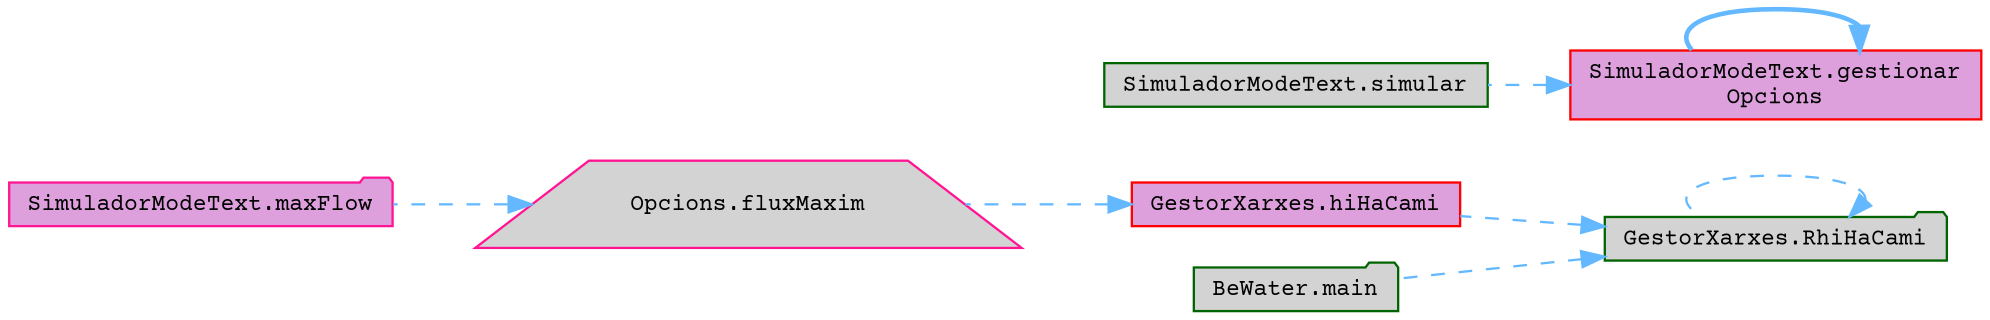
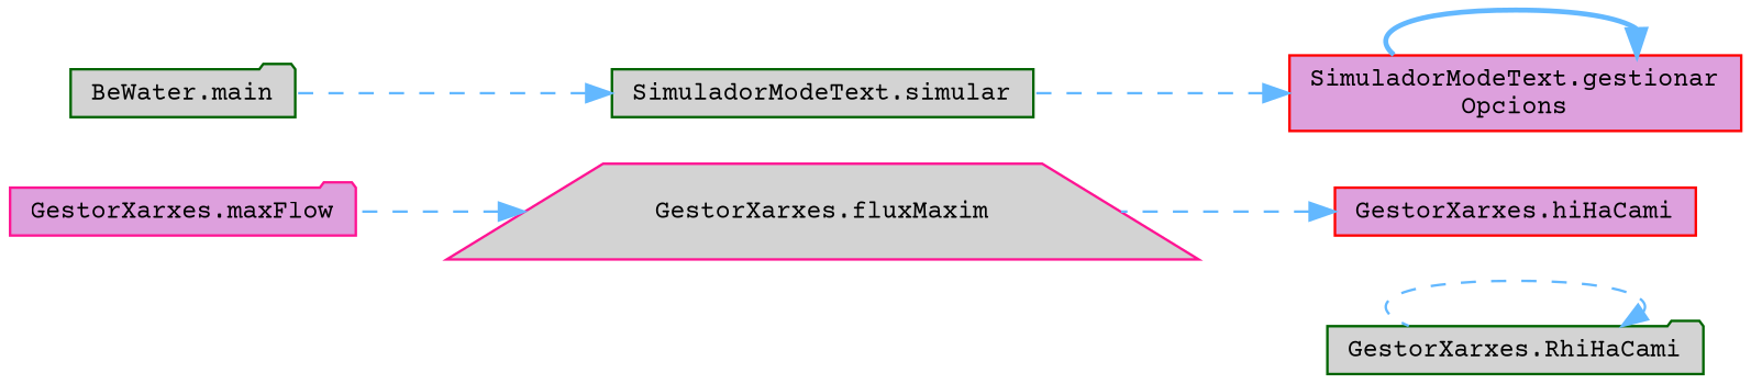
  digraph {
    fontname="Courier Prime"
    rankdir=RL
    node [color=darkgreen fillcolor=lightgrey fontname="Courier Prime" fontsize=10 shape=folder style=filled]
    edge [color=steelblue1 dir=back fontname="Courier Prime" fontsize=10 labelfontname=Helvetica labelfontsize=10 style=dashed]
    n1 [fontcolor=black height=0.2 label="GestorXarxes.RhiHaCami" width=0.4]
    n2 [color=red fillcolor=plum height=0.2 label="GestorXarxes.hiHaCami" shape=box width=0.4]
-   n3 [color=deeppink height=0.2 label="Opcions.fluxMaxim" shape=trapezium width=0.4]
-   n4 [color=deeppink fillcolor=plum height=0.2 label="SimuladorModeText.maxFlow" width=0.4]
+   n3 [color=deeppink height=0.2 label="GestorXarxes.fluxMaxim" shape=trapezium width=0.4]
+   n4 [color=deeppink fillcolor=plum height=0.2 label="GestorXarxes.maxFlow" width=0.4]
    n5 [color=red fillcolor=plum height=0.2 label="SimuladorModeText.gestionar\lOpcions" shape=box width=0.4]
    n6 [height=0.2 label="SimuladorModeText.simular" shape=box width=0.4]
    n7 [height=0.2 label="BeWater.main" width=0.4]
    n1 -> n1
-   n1 -> n2
    n2 -> n3
    n3 -> n4
    n5 -> n5 [style=bold]
    n5 -> n6
-   n1 -> n7
+   n6 -> n7
  }
